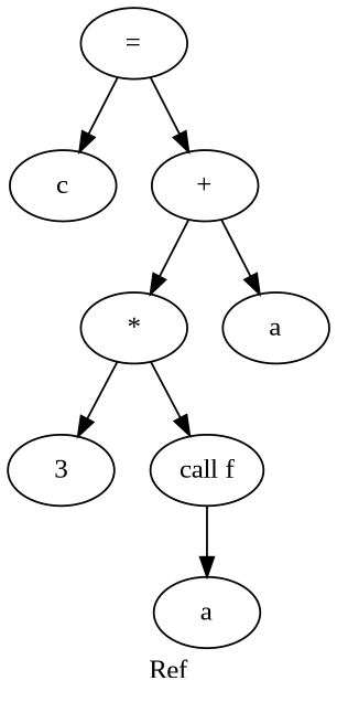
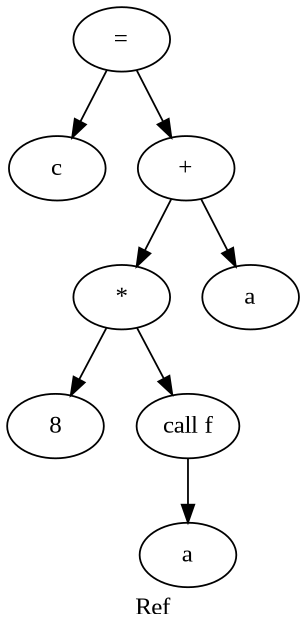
  digraph {
    fontname="Liberation Serif"
    label=Ref
    node [fontname="Liberation Serif"]
    edge [fontname="Liberation Serif"]
    n1 [label="="]
    n2 [label=c]
    n3 [label="+"]
    n4 [label="*"]
    n5 [label=a]
-   n6 [label=3]
+   n6 [label=8]
    n7 [label="call f"]
    n8 [label=a]
    n1 -> n2
    n1 -> n3
    n3 -> n4
    n3 -> n5
    n4 -> n6
    n4 -> n7
    n7 -> n8
  }
